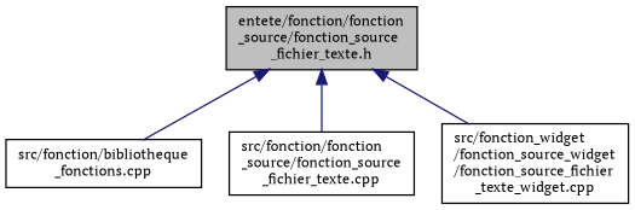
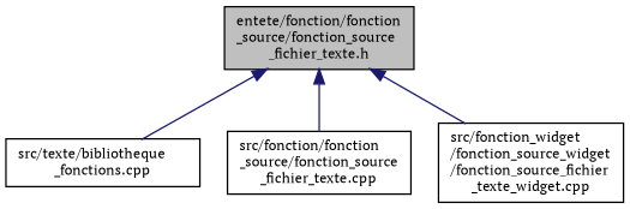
  digraph {
    fontname="PT Serif"
    node [color=black fillcolor=white fontname="PT Serif" fontsize=10 shape=record style=filled]
    edge [color=midnightblue dir=back fontname="PT Serif" fontsize=10 labelfontname=Helvetica labelfontsize=10 style=solid]
    n1 [fillcolor=grey75 fontcolor=black height=0.2 label="entete/fonction/fonction\l_source/fonction_source\l_fichier_texte.h" width=0.4]
-   n2 [height=0.2 label="src/fonction/bibliotheque\l_fonctions.cpp" width=0.4]
+   n2 [height=0.2 label="src/texte/bibliotheque\l_fonctions.cpp" width=0.4]
    n3 [height=0.2 label="src/fonction/fonction\l_source/fonction_source\l_fichier_texte.cpp" width=0.4]
    n4 [height=0.2 label="src/fonction_widget\l/fonction_source_widget\l/fonction_source_fichier\l_texte_widget.cpp" width=0.4]
    n1 -> n2
    n1 -> n3
    n1 -> n4
  }
